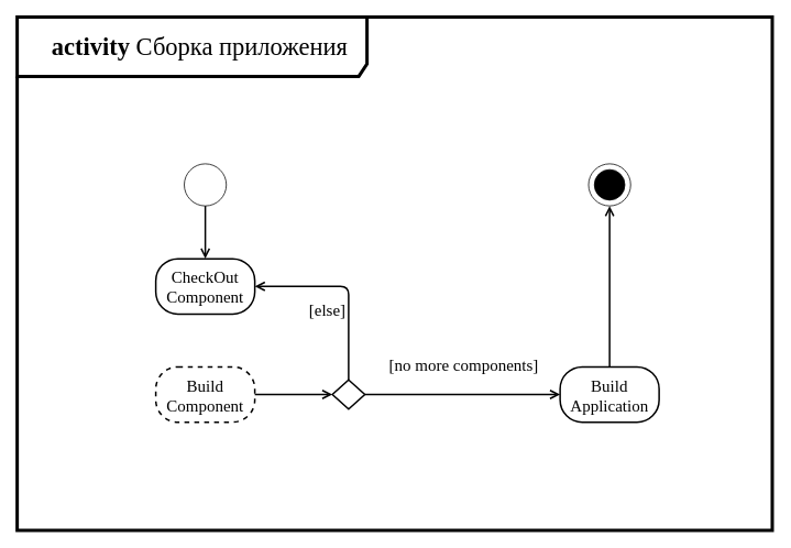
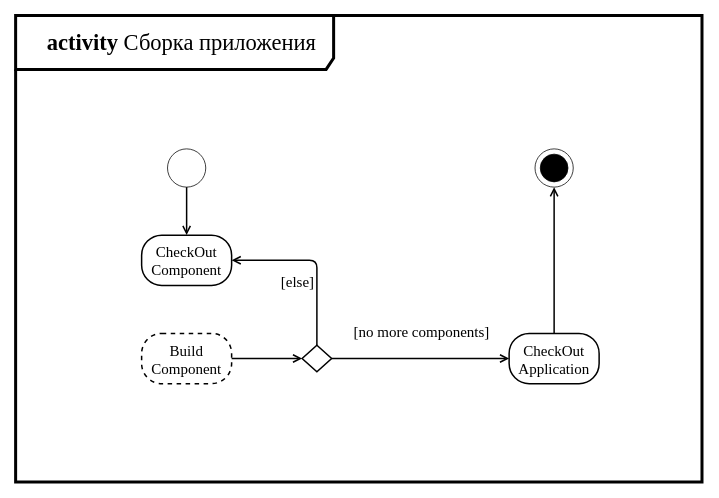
  <mxCell id="0" />
  <mxCell id="1" parent="0" />
  <mxCell id="2" value="&lt;blockquote style=&quot;margin: 0 0 0 40px ; border: none ; padding: 0px&quot;&gt;&lt;b&gt;activity &lt;/b&gt;Сборка приложения&lt;/blockquote&gt;" style="shape=umlFrame;whiteSpace=wrap;html=1;fillColor=none;strokeWidth=4;strokeColor=#000000;fontFamily=Times New Roman;fontSize=30;width=424;height=72;fontColor=#000000;align=left;aspect=fixed;" vertex="1" parent="1"><mxGeometry x="20" y="20" width="915.16" height="622" as="geometry" /></mxCell>
  <mxCell id="3" value="" style="ellipse;whiteSpace=wrap;html=1;aspect=fixed;" vertex="1" parent="1"><mxGeometry x="222.5" y="198" width="51" height="51" as="geometry" /></mxCell>
  <mxCell id="4" value="" style="ellipse;whiteSpace=wrap;html=1;aspect=fixed;fillColor=none;strokeColor=#000000;" vertex="1" parent="1"><mxGeometry x="712.5" y="198" width="51" height="51" as="geometry" /></mxCell>
  <mxCell id="5" value="&lt;font&gt;CheckOut&lt;br&gt;Component&lt;br&gt;&lt;/font&gt;" style="rounded=1;whiteSpace=wrap;html=1;arcSize=40;fontColor=#000000;fillColor=none;strokeColor=#000000;strokeWidth=2;fontSize=20;fontFamily=Times New Roman;" vertex="1" parent="1"><mxGeometry x="188" y="313" width="120" height="67" as="geometry" /></mxCell>
  <mxCell id="6" value="&lt;font&gt;Build&lt;br&gt;Component&lt;br&gt;&lt;/font&gt;" style="rounded=1;whiteSpace=wrap;html=1;arcSize=40;fontColor=#000000;fillColor=none;strokeColor=#000000;strokeWidth=2;fontSize=20;fontFamily=Times New Roman;dashed=1;" vertex="1" parent="1"><mxGeometry x="188" y="444" width="120" height="67" as="geometry" /></mxCell>
  <mxCell id="7" style="edgeStyle=orthogonalEdgeStyle;orthogonalLoop=1;jettySize=auto;html=1;exitX=0.5;exitY=0;exitDx=0;exitDy=0;entryX=0.5;entryY=1;entryDx=0;entryDy=0;labelBackgroundColor=none;endArrow=open;endSize=8;strokeColor=#000000;strokeWidth=2;fontFamily=Times New Roman;fontSize=20;fontColor=#000000;align=left;" edge="1" parent="1" source="8" target="4"><mxGeometry relative="1" as="geometry" /></mxCell>
- <mxCell id="8" value="&lt;font&gt;Build&lt;br&gt;Application&lt;br&gt;&lt;/font&gt;" style="rounded=1;whiteSpace=wrap;html=1;arcSize=40;fontColor=#000000;fillColor=none;strokeColor=#000000;strokeWidth=2;fontSize=20;fontFamily=Times New Roman;" vertex="1" parent="1"><mxGeometry x="678" y="444" width="120" height="67" as="geometry" /></mxCell>
+ <mxCell id="8" value="&lt;font&gt;CheckOut&lt;br&gt;Application&lt;br&gt;&lt;/font&gt;" style="rounded=1;whiteSpace=wrap;html=1;arcSize=40;fontColor=#000000;fillColor=none;strokeColor=#000000;strokeWidth=2;fontSize=20;fontFamily=Times New Roman;" vertex="1" parent="1"><mxGeometry x="678" y="444" width="120" height="67" as="geometry" /></mxCell>
  <mxCell id="9" value="" style="edgeStyle=orthogonalEdgeStyle;html=1;verticalAlign=bottom;endArrow=open;endSize=8;strokeColor=#000000;strokeWidth=2;exitX=0.5;exitY=1;exitDx=0;exitDy=0;entryX=0.5;entryY=0;entryDx=0;entryDy=0;" edge="1" parent="1" source="3" target="5"><mxGeometry relative="1" as="geometry"><mxPoint x="247.76" y="313" as="targetPoint" /><mxPoint x="247.76" y="253" as="sourcePoint" /></mxGeometry></mxCell>
  <mxCell id="10" value="" style="rhombus;whiteSpace=wrap;html=1;fillColor=none;strokeColor=#000000;fontSize=20;strokeWidth=2;fontFamily=Times New Roman;" vertex="1" parent="1"><mxGeometry x="402" y="459.78" width="39.37" height="35.433" as="geometry" /></mxCell>
  <mxCell id="11" value="[else]" style="edgeStyle=orthogonalEdgeStyle;html=1;align=left;verticalAlign=bottom;endArrow=open;endSize=8;strokeColor=#000000;fontSize=20;strokeWidth=2;exitX=0.5;exitY=0;exitDx=0;exitDy=0;entryX=1;entryY=0.5;entryDx=0;entryDy=0;labelBackgroundColor=none;fontColor=#000000;fontFamily=Times New Roman;" edge="1" source="10" parent="1" target="5"><mxGeometry x="0.436" y="43" relative="1" as="geometry"><mxPoint x="579" y="424" as="targetPoint" /><mxPoint as="offset" /></mxGeometry></mxCell>
  <mxCell id="12" value="" style="edgeStyle=orthogonalEdgeStyle;html=1;verticalAlign=bottom;endArrow=open;endSize=8;strokeColor=#000000;strokeWidth=2;entryX=0;entryY=0.5;entryDx=0;entryDy=0;exitX=1;exitY=0.5;exitDx=0;exitDy=0;" edge="1" parent="1" source="6" target="10"><mxGeometry relative="1" as="geometry"><mxPoint x="356" y="506" as="targetPoint" /><mxPoint x="356" y="442" as="sourcePoint" /></mxGeometry></mxCell>
  <mxCell id="13" value="[no more components]" style="edgeStyle=orthogonalEdgeStyle;html=1;align=left;verticalAlign=bottom;endArrow=open;endSize=8;strokeColor=#000000;fontSize=20;strokeWidth=2;exitX=1;exitY=0.5;exitDx=0;exitDy=0;entryX=0;entryY=0.5;entryDx=0;entryDy=0;labelBackgroundColor=none;fontColor=#000000;fontFamily=Times New Roman;" edge="1" parent="1" source="10" target="8"><mxGeometry x="-0.766" y="21" relative="1" as="geometry"><mxPoint x="318" y="356.5" as="targetPoint" /><mxPoint x="431.685" y="469.78" as="sourcePoint" /><mxPoint as="offset" /></mxGeometry></mxCell>
  <mxCell id="14" value="" style="ellipse;whiteSpace=wrap;html=1;aspect=fixed;fillColor=#000000;strokeColor=#000000;" vertex="1" parent="1"><mxGeometry x="719.5" y="205" width="37" height="37" as="geometry" /></mxCell>
